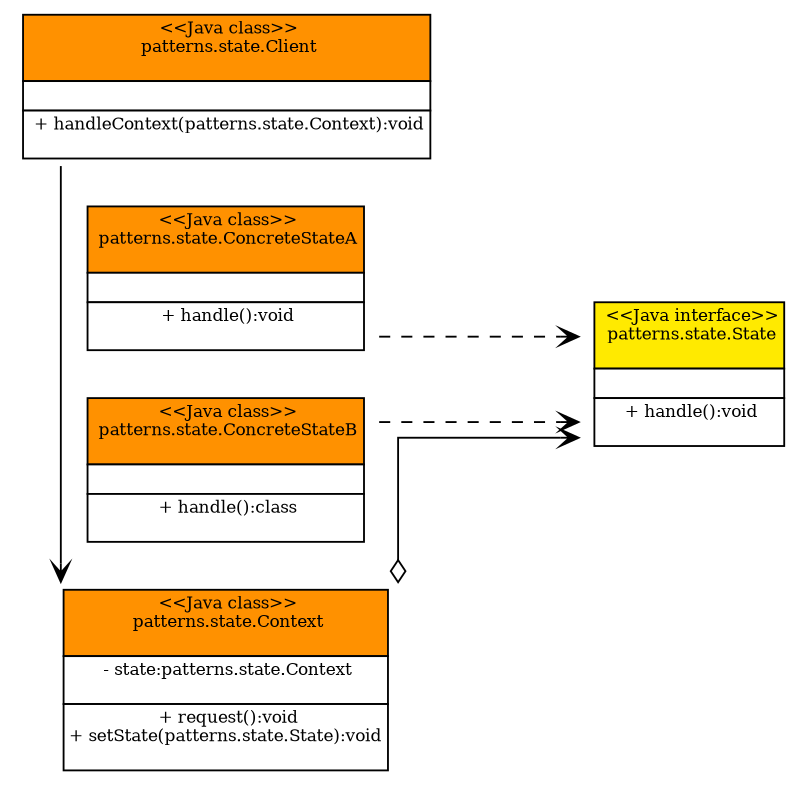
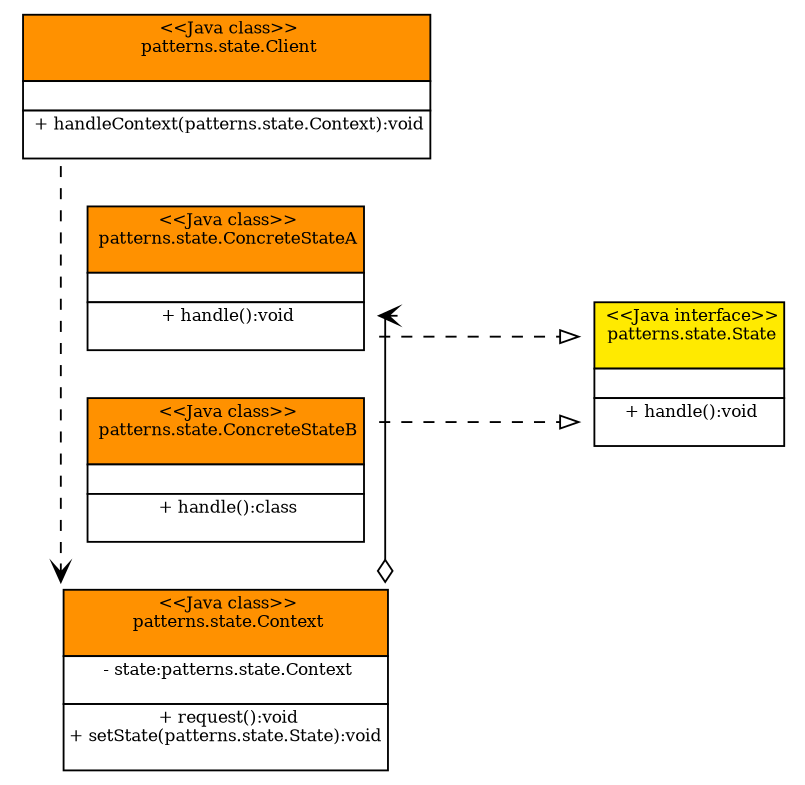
  digraph {
    rankdir=LR
    splines=ortho
    node [fontsize=9 shape=plaintext]
    edge [arrowhead=none constraint=false fontsize=9 minlen=2]
    n1 [label=<<table  border='0'  cellborder='1'  cellspacing='0'> <tr><td  bgcolor='#FF9100'> &lt;&lt;Java class&gt;&gt;<br/> patterns.state.Client<br/>  </td> </tr> <tr><td  bgcolor='#FFFFFF'>  </td> </tr> <tr><td  bgcolor='#FFFFFF'> + handleContext(patterns.state.Context):void<br/> </td> </tr> </table> >]
    n2 [label=<<table  border='0'  cellborder='1'  cellspacing='0'> <tr><td  bgcolor='#FF9100'> &lt;&lt;Java class&gt;&gt;<br/> patterns.state.ConcreteStateA<br/>  </td> </tr> <tr><td  bgcolor='#FFFFFF'>  </td> </tr> <tr><td  bgcolor='#FFFFFF'> + handle():void<br/> </td> </tr> </table> >]
    n3 [label=<<table  border='0'  cellborder='1'  cellspacing='0'> <tr><td  bgcolor='#FF9100'> &lt;&lt;Java class&gt;&gt;<br/> patterns.state.ConcreteStateB<br/>  </td> </tr> <tr><td  bgcolor='#FFFFFF'>  </td> </tr> <tr><td  bgcolor='#FFFFFF'> + handle():class<br/> </td> </tr> </table> >]
    n4 [label=<<table  border='0'  cellborder='1'  cellspacing='0'> <tr><td  bgcolor='#FF9100'> &lt;&lt;Java class&gt;&gt;<br/> patterns.state.Context<br/>  </td> </tr> <tr><td  bgcolor='#FFFFFF'> - state:patterns.state.Context<br/> </td> </tr> <tr><td  bgcolor='#FFFFFF'> + request():void<br/>+ setState(patterns.state.State):void<br/> </td> </tr> </table> >]
    n5 [label=<<table  border='0'  cellborder='1'  cellspacing='0'> <tr><td  bgcolor='#FFEA00'> &lt;&lt;Java interface&gt;&gt;<br/> patterns.state.State<br/>  </td> </tr> <tr><td  bgcolor='#FFFFFF'>  </td> </tr> <tr><td  bgcolor='#FFFFFF'> + handle():void<br/> </td> </tr> </table> >]
    n1 -> n2 [arrowtail=none style=invisible fontsize="" minlen=""]
    n1 -> n3 [arrowtail=none style=invisible fontsize="" minlen=""]
-   n1 -> n4 [arrowhead=vee arrowtail=empty]
-   n2 -> n5 [arrowhead=vee style=dashed constraint=""]
-   n3 -> n5 [arrowhead=vee style=dashed constraint=""]
-   n4 -> n5 [arrowhead=vee arrowtail=odiamond dir=both]
+   n1 -> n4 [arrowhead=vee arrowtail=empty style=dashed]
+   n2 -> n5 [arrowhead=empty style=dashed constraint=""]
+   n3 -> n5 [arrowhead=empty style=dashed constraint=""]
+   n4 -> n2 [arrowhead=vee arrowtail=odiamond dir=both]
  }
